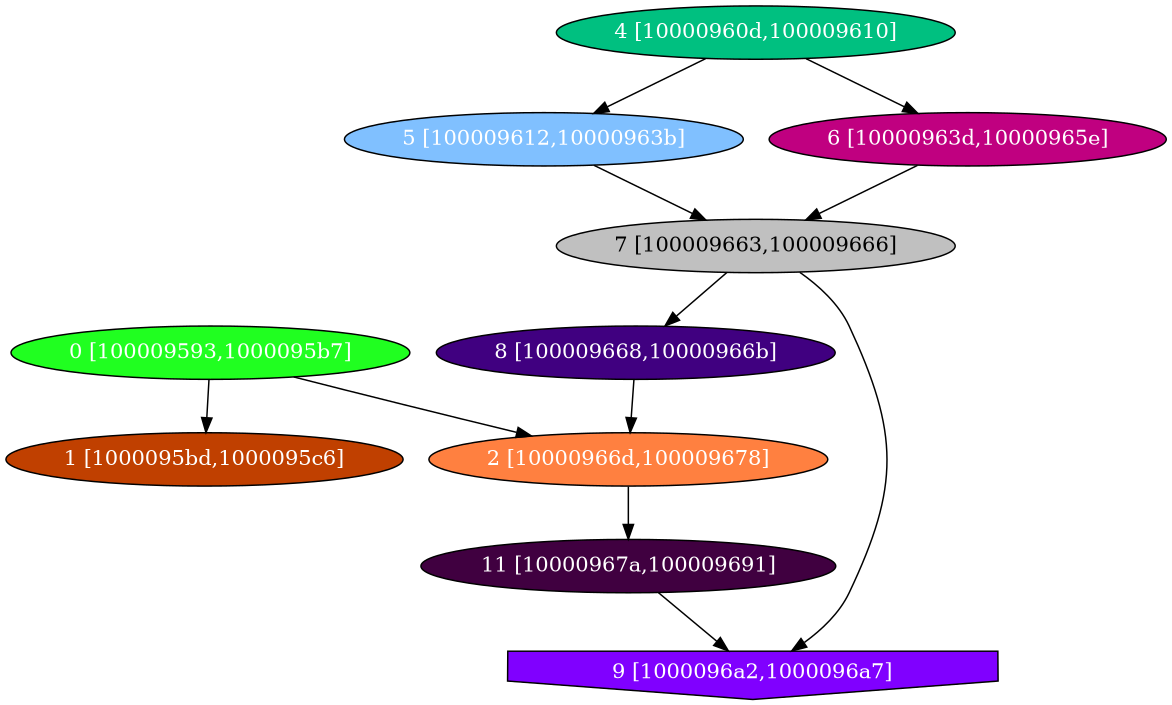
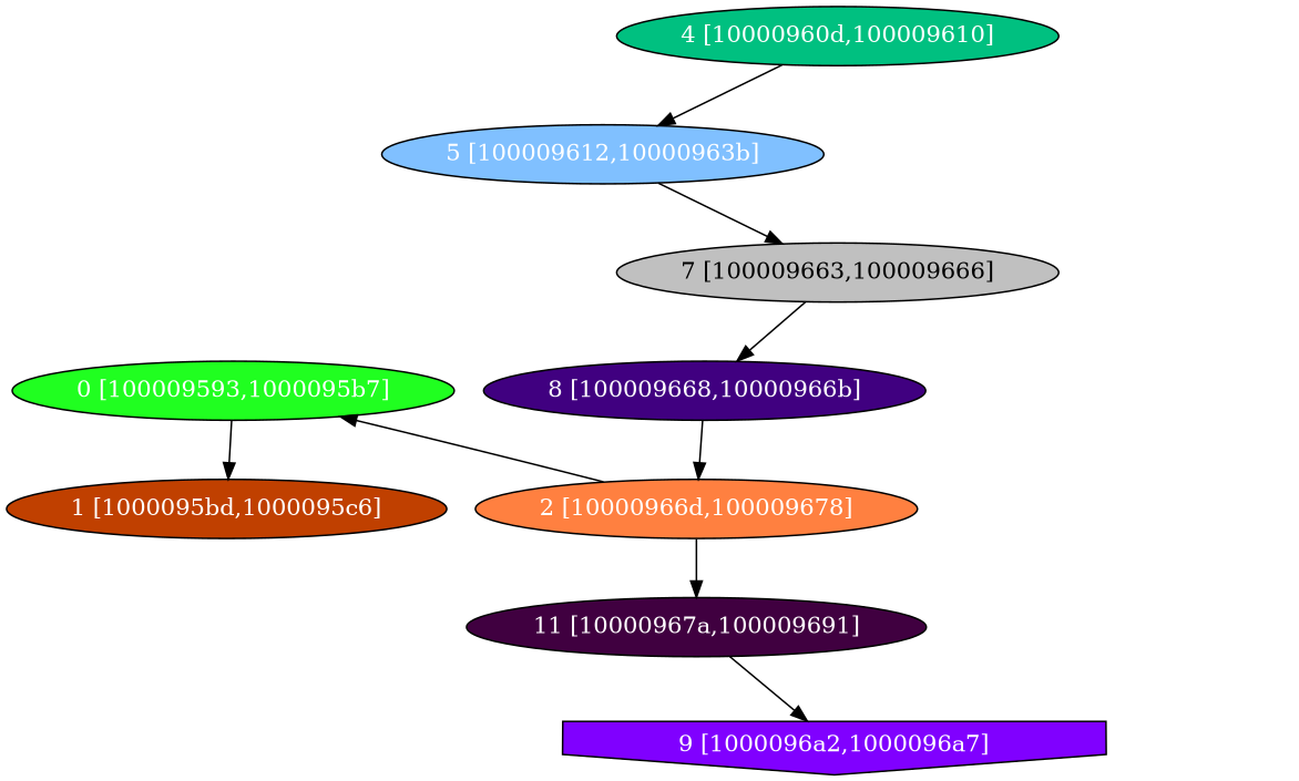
  digraph {
    node [fontcolor="#ffffff" shape=oval style=filled]
    n1 [fillcolor="#20FF20" label="0 [100009593,1000095b7]"]
    n2 [fillcolor="#C04000" label="1 [1000095bd,1000095c6]"]
    n3 [fillcolor="#FF8040" label="2 [10000966d,100009678]"]
    n4 [fillcolor="#400040" label="11 [10000967a,100009691]"]
    n5 [fillcolor="#00C080" label="4 [10000960d,100009610]"]
    n6 [fillcolor="#80C0FF" label="5 [100009612,10000963b]"]
-   n7 [fillcolor="#C00080" label="6 [10000963d,10000965e]"]
    n8 [fillcolor="#8000FF" label="9 [1000096a2,1000096a7]" shape=invhouse]
    n9 [fillcolor="#C0C0C0" fontcolor="#000000" label="7 [100009663,100009666]"]
    n10 [fillcolor="#400080" label="8 [100009668,10000966b]"]
    n1 -> n2
-   n1 -> n3
+   n3 -> n1
    n3 -> n4
    n4 -> n8
    n5 -> n6
-   n5 -> n7
    n6 -> n9
-   n7 -> n9
-   n9 -> n8
    n9 -> n10
    n10 -> n3
  }
